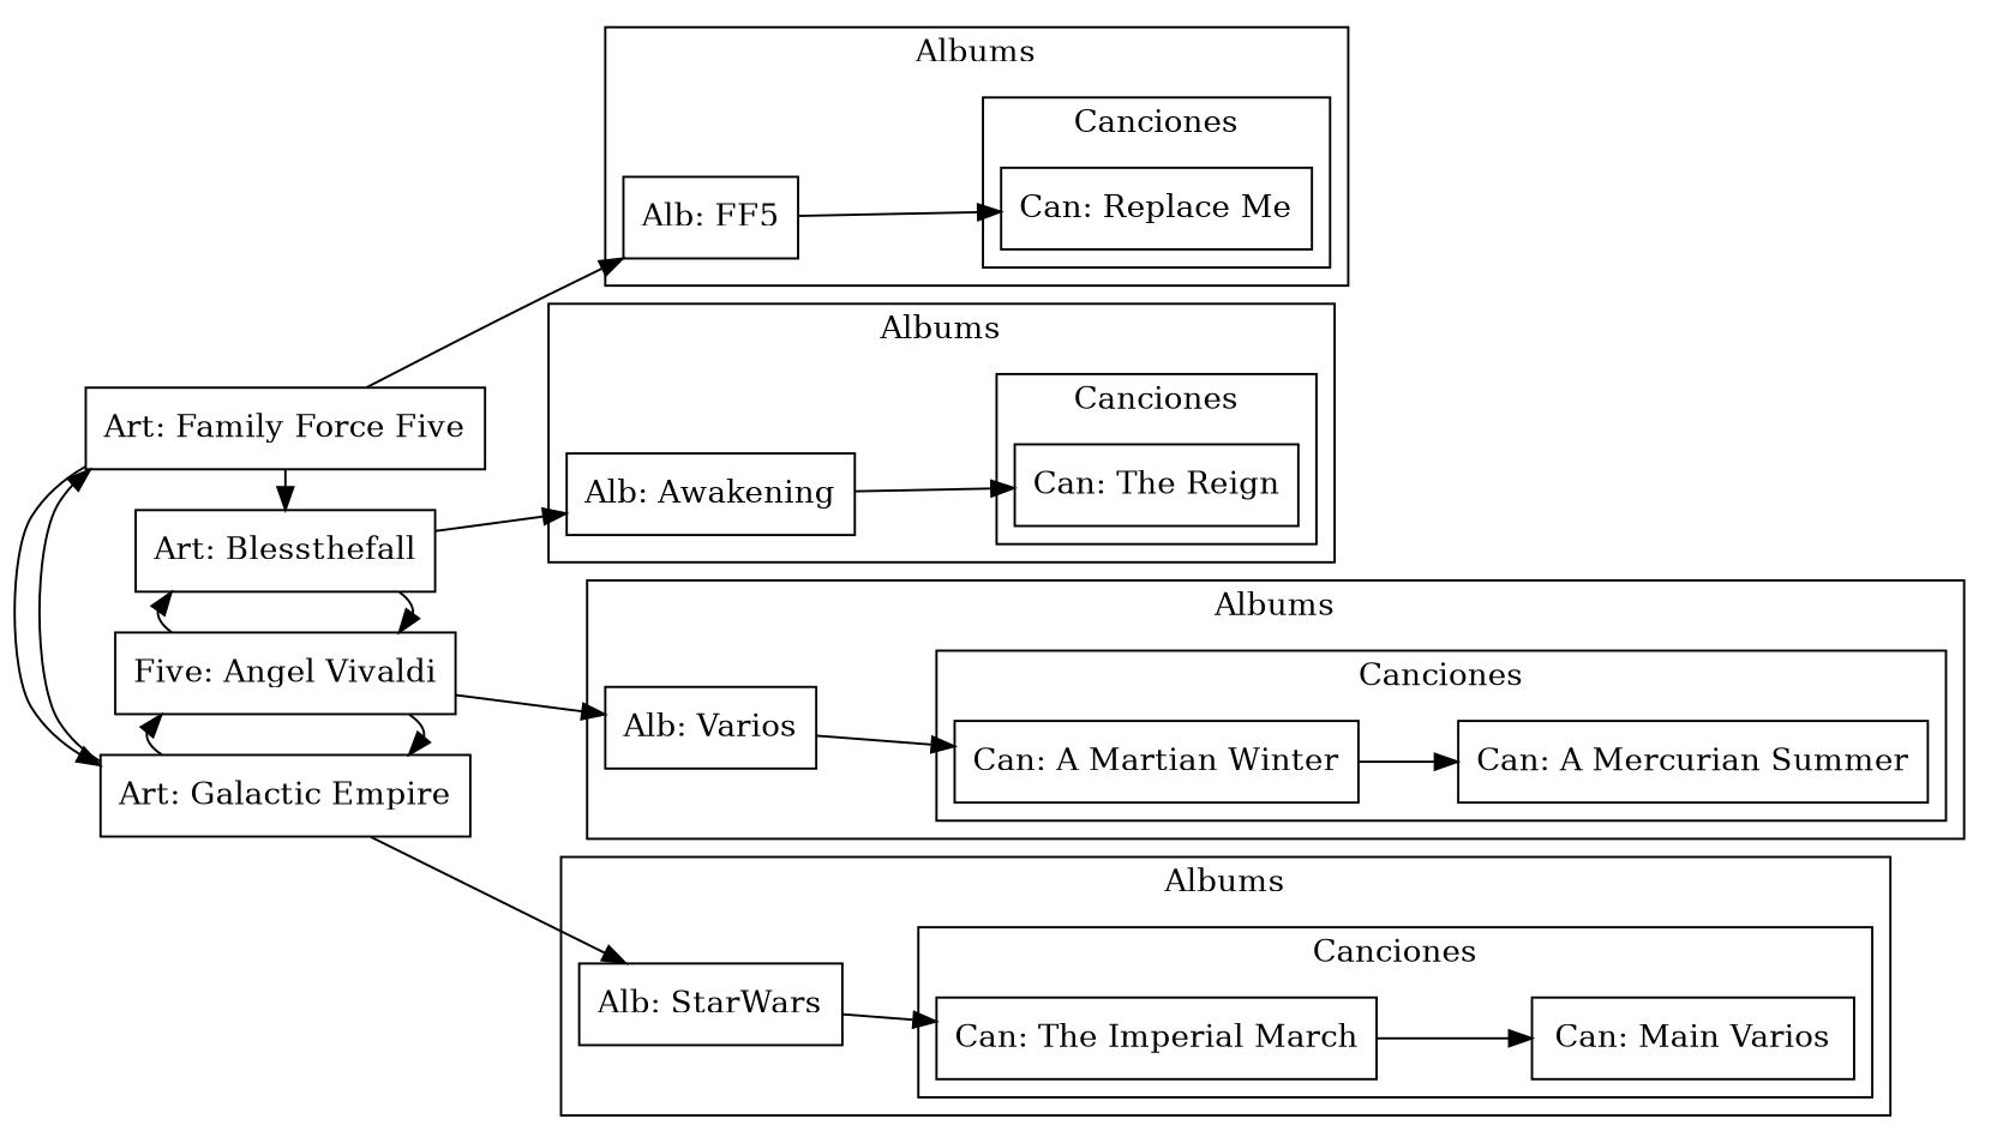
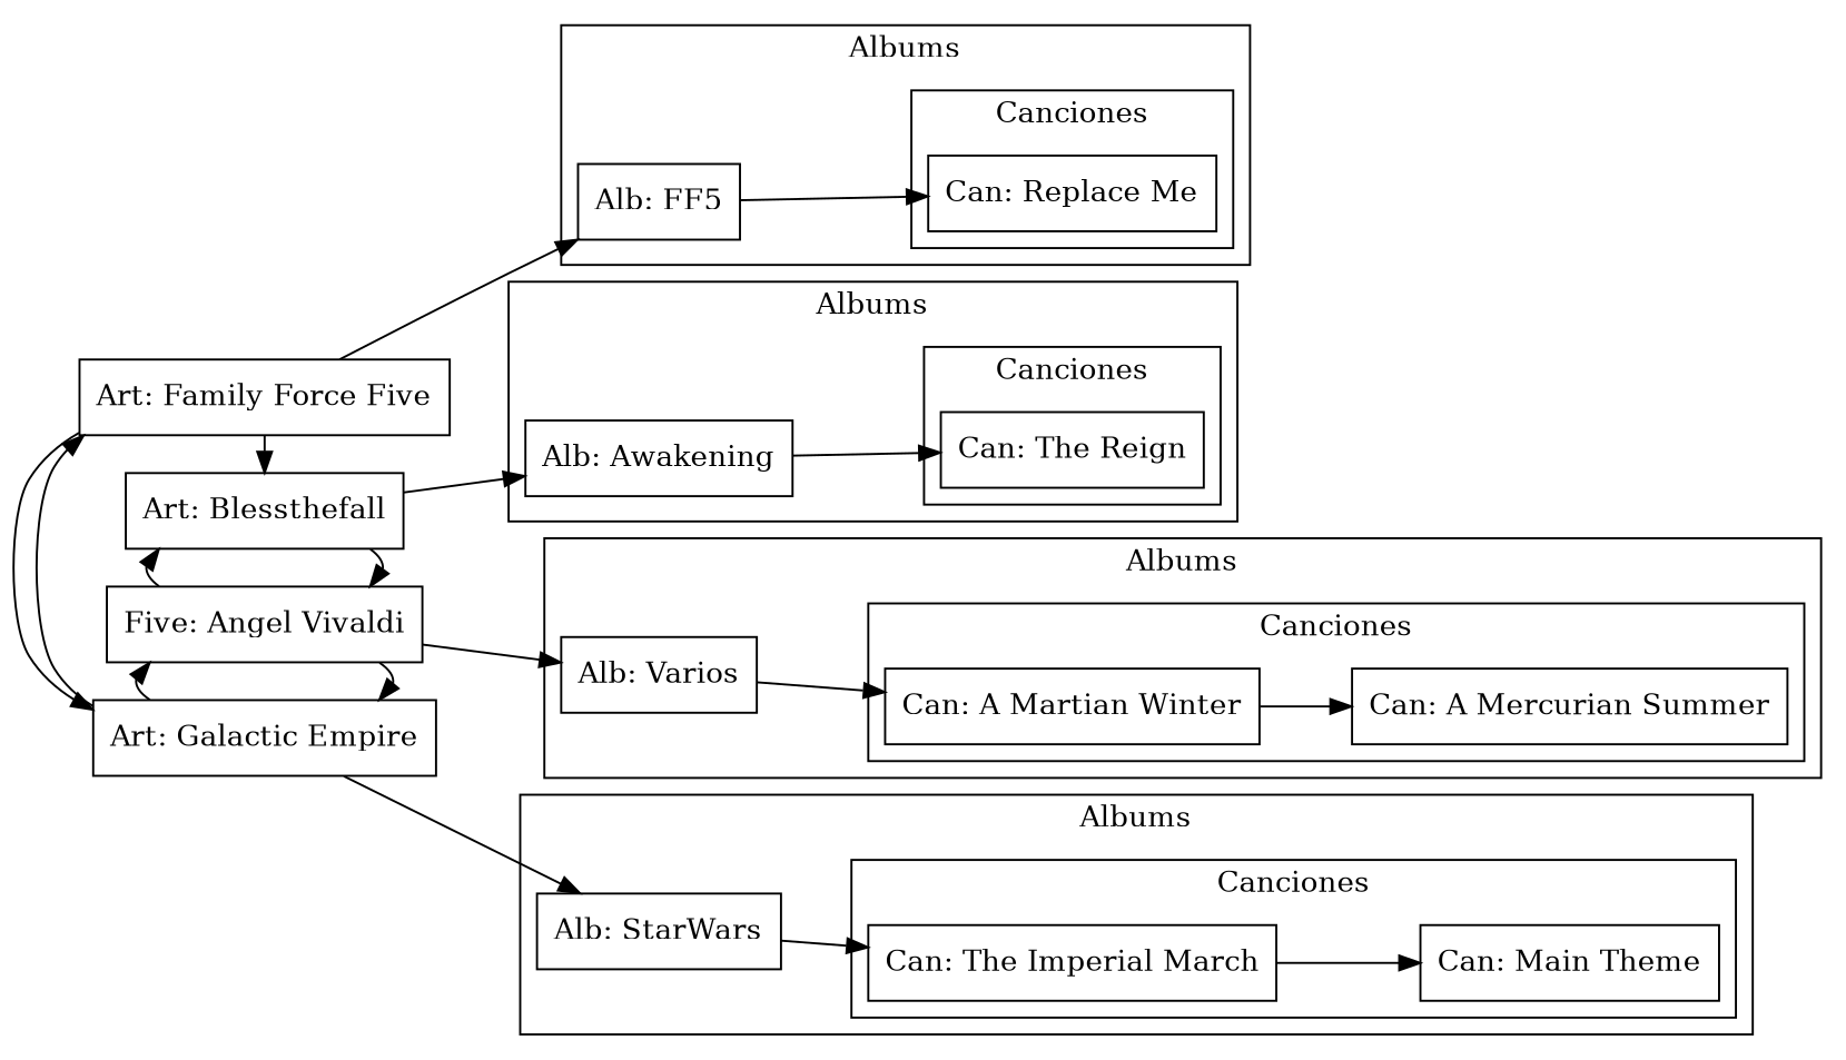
  digraph {
    rankdir=LR
    node [shape=box]
    "Art: Blessthefall"
    n2 [label="Five: Angel Vivaldi"]
    "Art: Galactic Empire"
    "Art: Family Force Five"
    "Can: A Martian Winter"
    "Can: A Mercurian Summer"
    "Alb: Varios"
    "Can: The Imperial March"
-   "Can: Main Theme" [label="Can: Main Varios"]
+   "Can: Main Theme"
    "Alb: StarWars"
    "Can: Replace Me"
    "Alb: FF5"
    "Can: The Reign"
    "Alb: Awakening"
    subgraph sub_1 {
      rank=same
      "Art: Blessthefall"
      n2
      "Art: Galactic Empire"
      "Art: Family Force Five"
    }
    subgraph cluster_2 {
      label=Albums
      rank=same
      "Alb: Varios"
      subgraph cluster_3 {
        label=Canciones
        rank=same
        "Can: A Martian Winter"
        "Can: A Mercurian Summer"
      }
    }
    subgraph cluster_4 {
      label=Albums
      rank=same
      "Alb: StarWars"
      subgraph cluster_5 {
        label=Canciones
        rank=same
        "Can: The Imperial March"
        "Can: Main Theme"
      }
    }
    subgraph cluster_6 {
      label=Albums
      rank=same
      "Alb: FF5"
      subgraph cluster_7 {
        label=Canciones
        rank=same
        "Can: Replace Me"
      }
    }
    subgraph cluster_8 {
      label=Albums
      rank=same
      "Alb: Awakening"
      subgraph cluster_9 {
        label=Canciones
        rank=same
        "Can: The Reign"
      }
    }
    "Art: Blessthefall" -> n2
    "Art: Blessthefall" -> "Alb: Awakening"
    n2 -> "Art: Blessthefall"
    n2 -> "Art: Galactic Empire"
    n2 -> "Alb: Varios"
    "Art: Galactic Empire" -> n2
    "Art: Galactic Empire" -> "Art: Family Force Five"
    "Art: Galactic Empire" -> "Alb: StarWars"
    "Art: Family Force Five" -> "Art: Blessthefall"
    "Art: Family Force Five" -> "Art: Galactic Empire"
    "Art: Family Force Five" -> "Alb: FF5"
    "Can: A Martian Winter" -> "Can: A Mercurian Summer"
    "Alb: Varios" -> "Can: A Martian Winter"
    "Can: The Imperial March" -> "Can: Main Theme"
    "Alb: StarWars" -> "Can: The Imperial March"
    "Alb: FF5" -> "Can: Replace Me"
    "Alb: Awakening" -> "Can: The Reign"
  }
